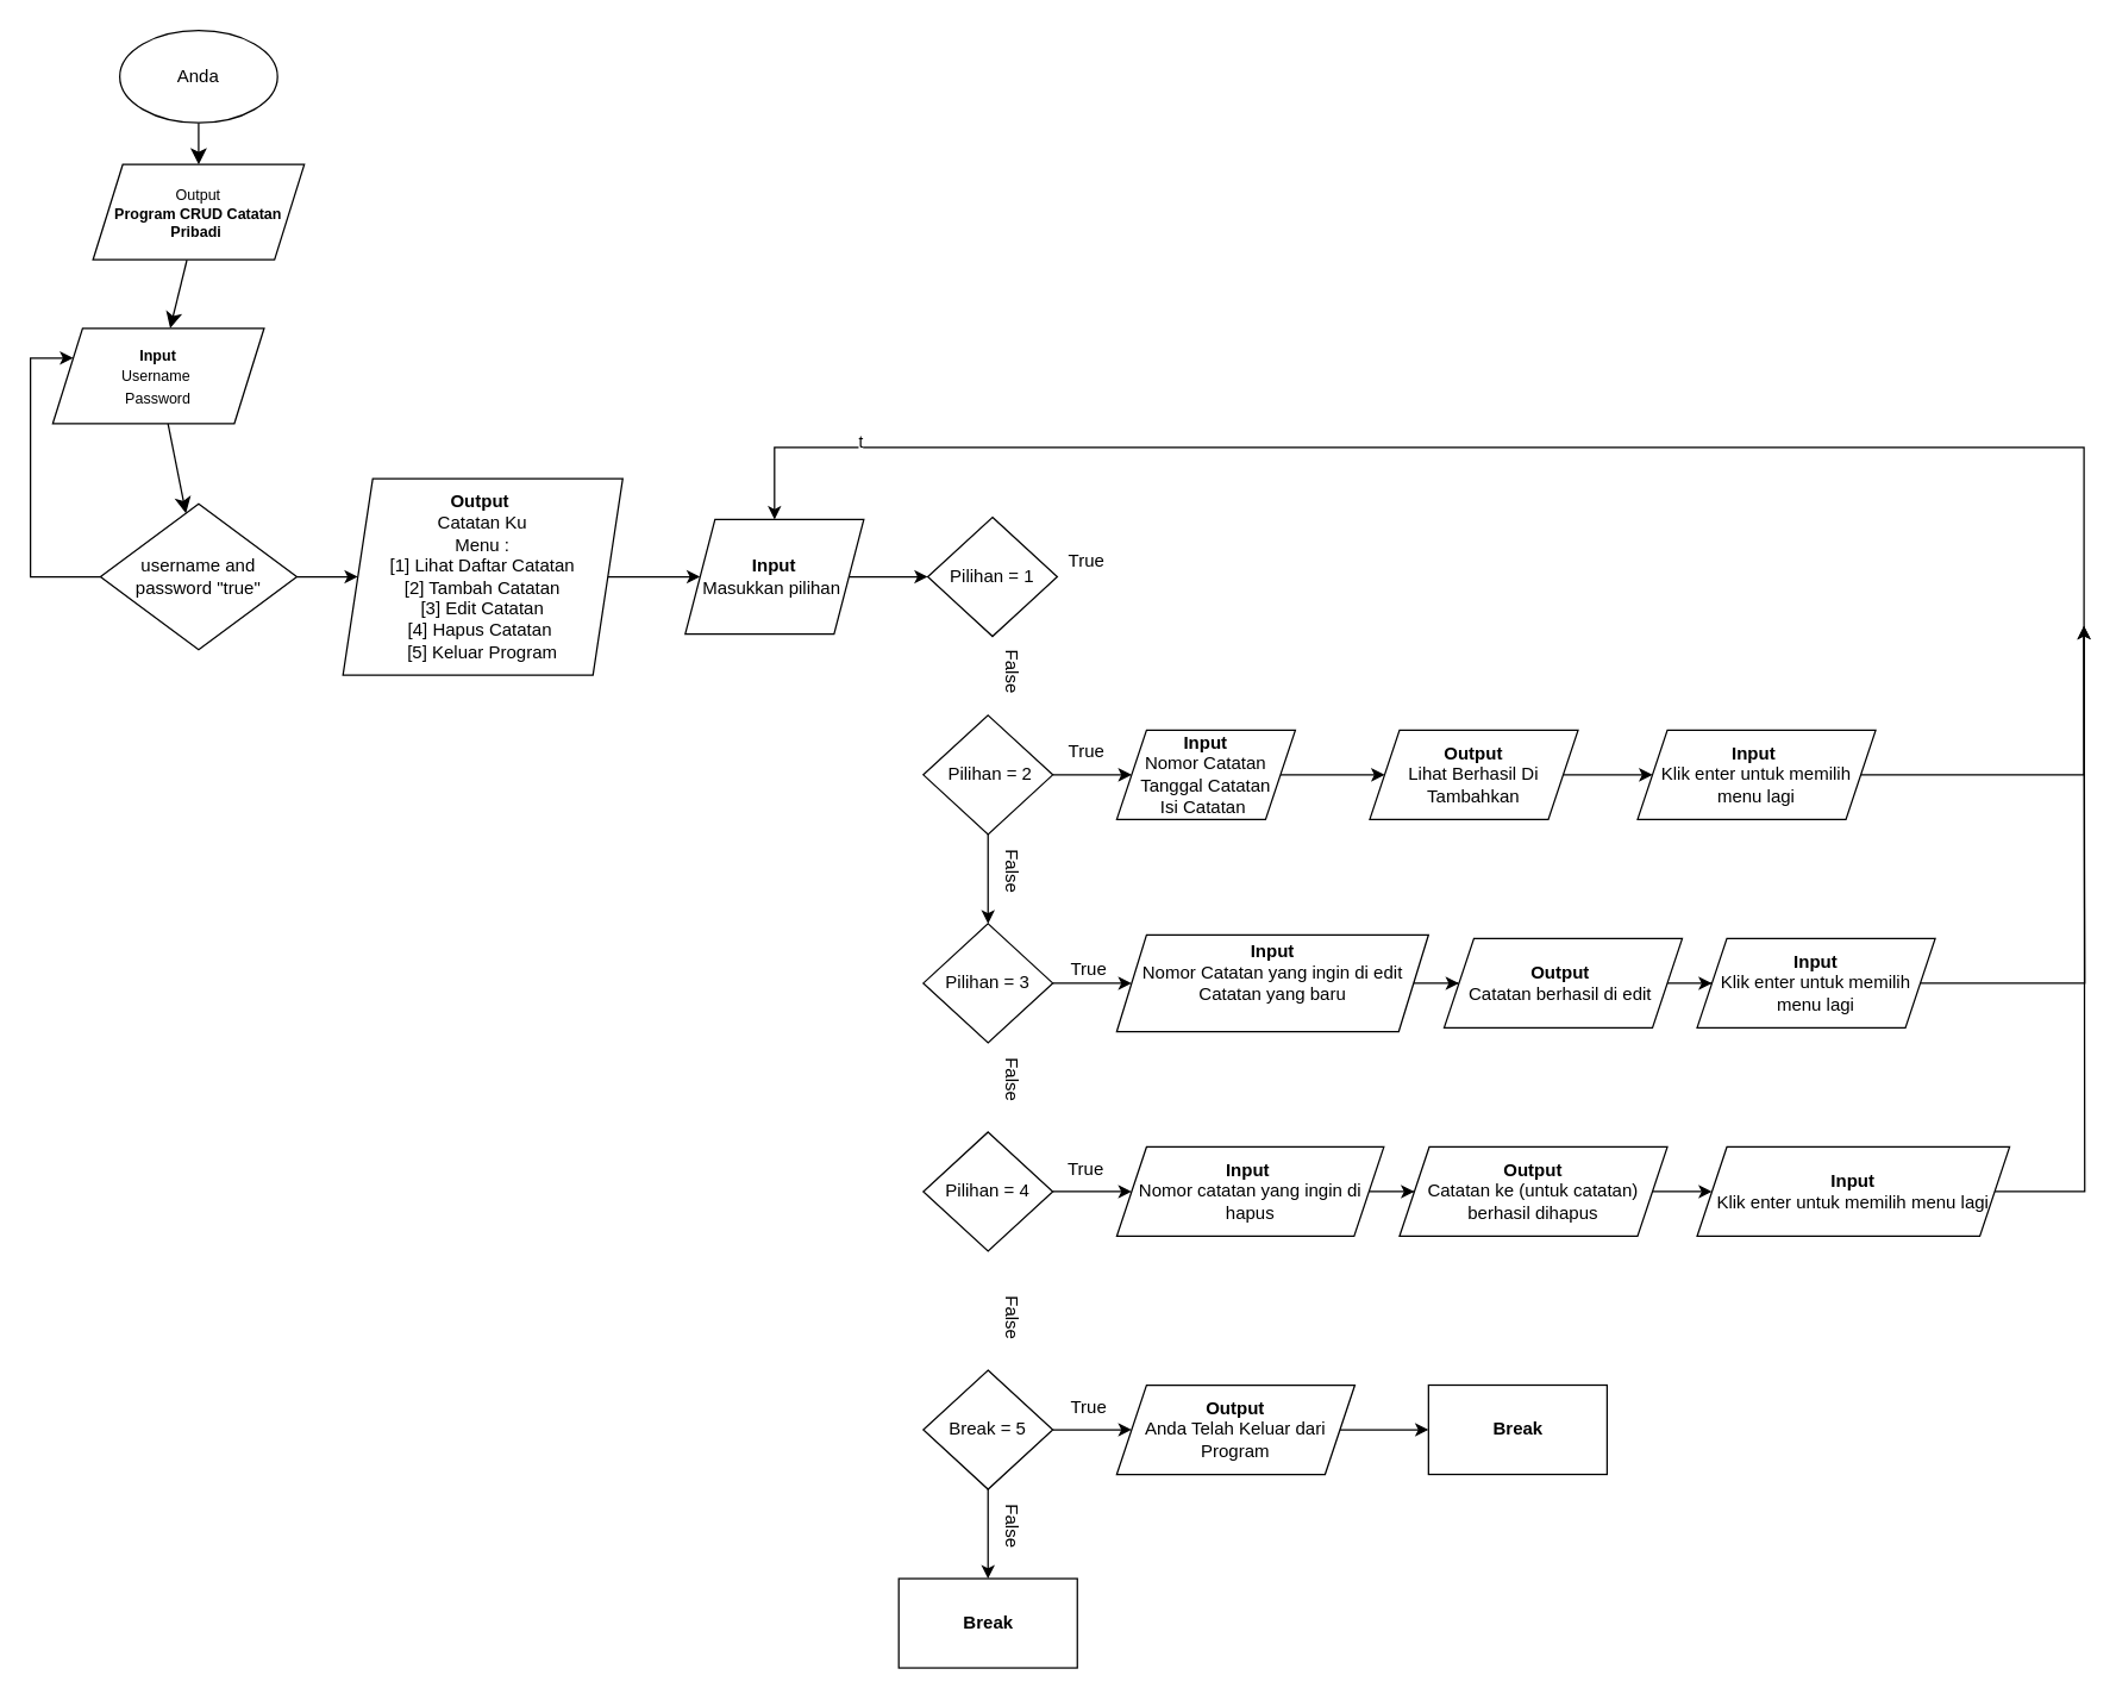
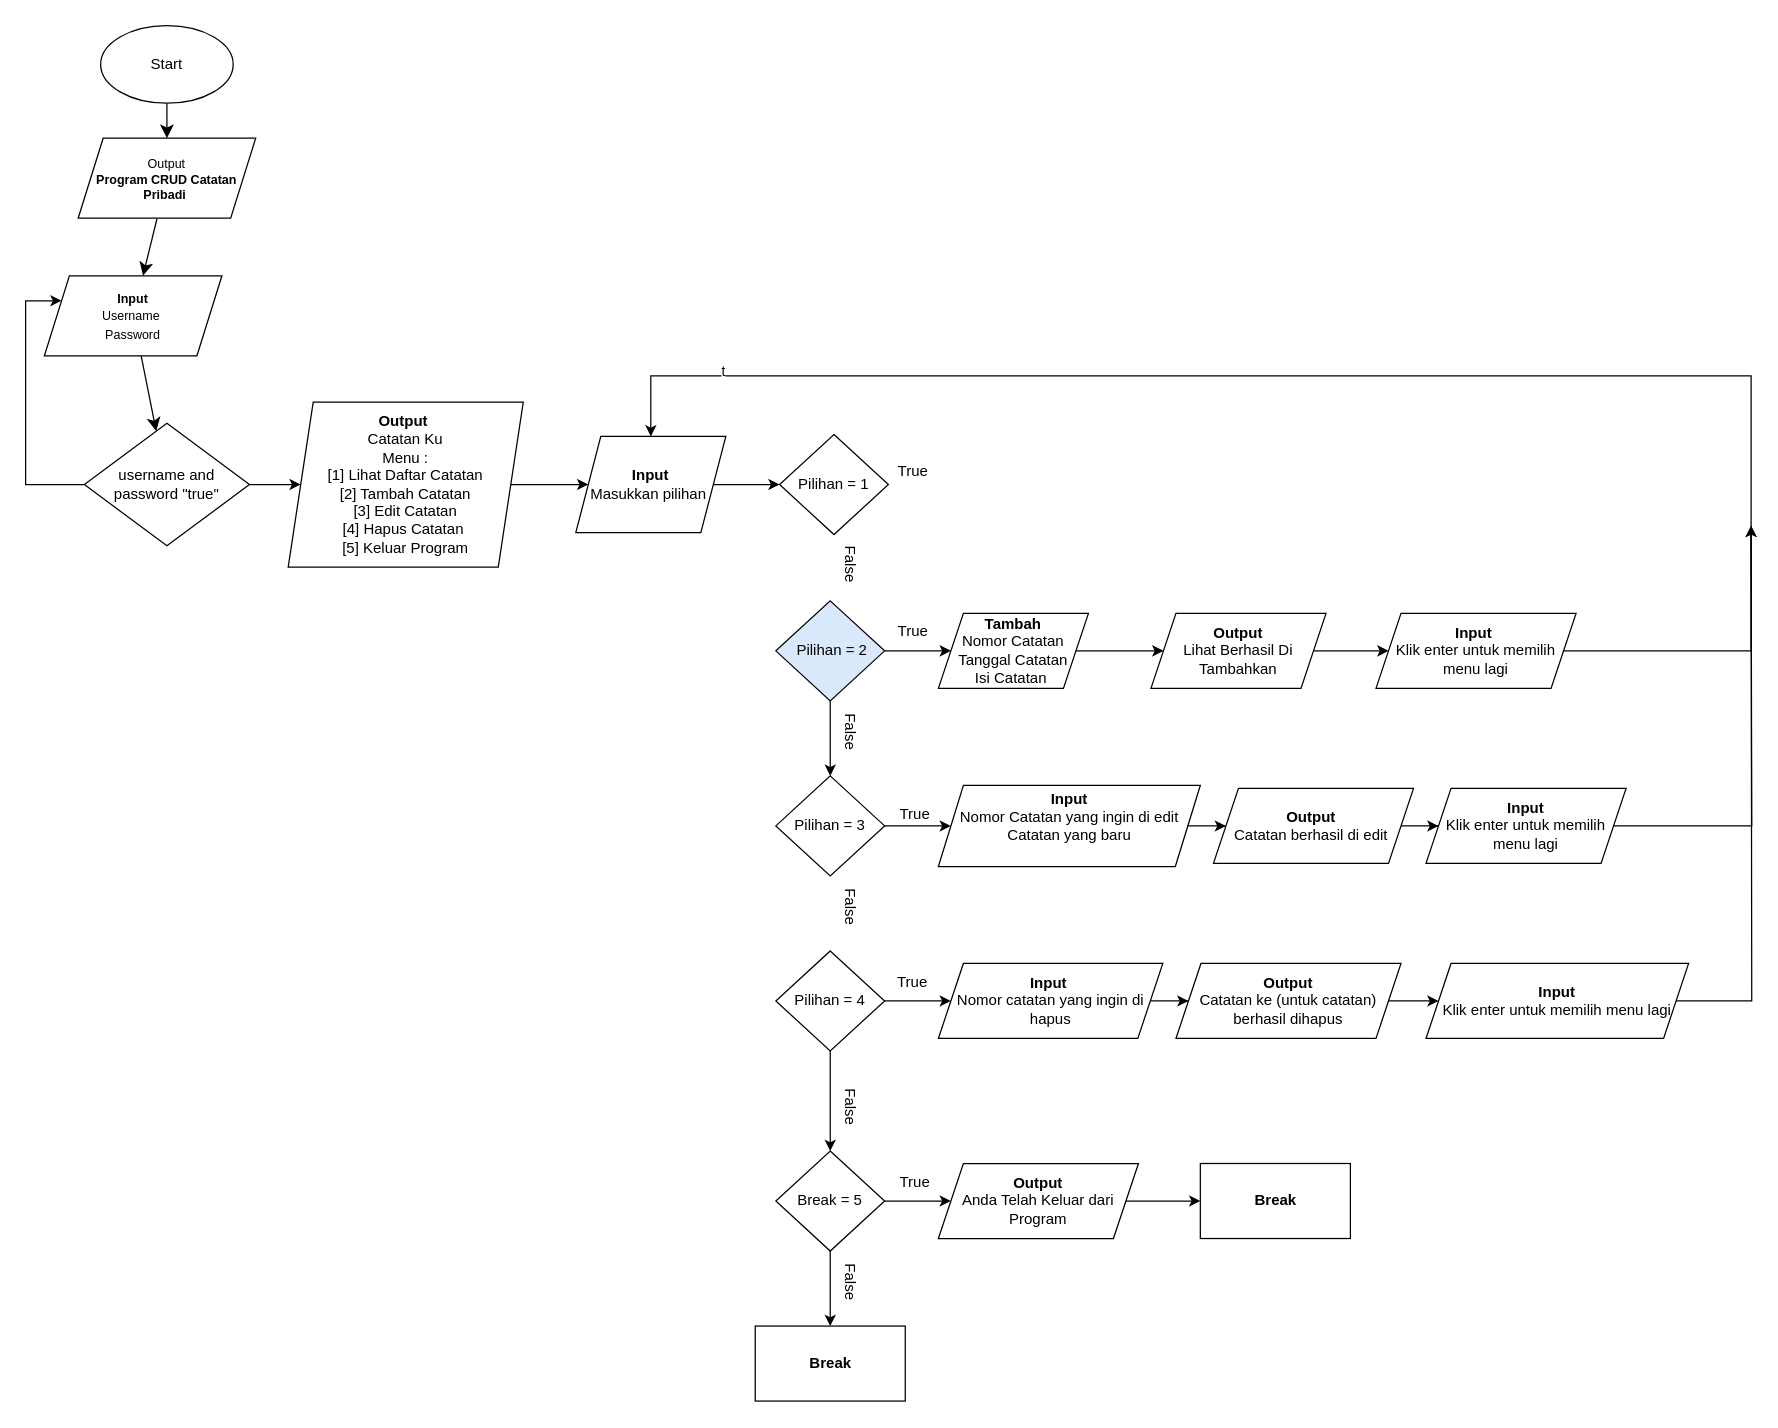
  <mxCell id="0" />
  <mxCell id="1" parent="0" />
  <mxCell id="2" value="" style="edgeStyle=none;curved=1;rounded=0;orthogonalLoop=1;jettySize=auto;html=1;fontSize=12;startSize=8;endSize=8;" parent="1" source="3" target="5" edge="1"><mxGeometry relative="1" as="geometry" /></mxCell>
- <mxCell id="3" value="Anda" style="ellipse;whiteSpace=wrap;html=1;" parent="1" vertex="1"><mxGeometry x="80" y="20" width="106" height="62" as="geometry" /></mxCell>
+ <mxCell id="3" value="Start" style="ellipse;whiteSpace=wrap;html=1;" parent="1" vertex="1"><mxGeometry x="80" y="20" width="106" height="62" as="geometry" /></mxCell>
  <mxCell id="4" value="" style="edgeStyle=none;curved=1;rounded=0;orthogonalLoop=1;jettySize=auto;html=1;fontSize=12;startSize=8;endSize=8;" parent="1" source="5" target="7" edge="1"><mxGeometry relative="1" as="geometry" /></mxCell>
  <mxCell id="5" value="&lt;font style=&quot;font-size: 10px;&quot;&gt;Output&lt;/font&gt;&lt;div style=&quot;font-size: 10px;&quot;&gt;&lt;b&gt;&lt;font style=&quot;font-size: 10px;&quot;&gt;Program CRUD Catatan Pribad&lt;/font&gt;&lt;span style=&quot;font-size: 10px;&quot;&gt;i&amp;nbsp;&lt;/span&gt;&lt;/b&gt;&lt;/div&gt;" style="shape=parallelogram;perimeter=parallelogramPerimeter;whiteSpace=wrap;html=1;fixedSize=1;" parent="1" vertex="1"><mxGeometry x="62" y="110" width="142" height="64" as="geometry" /></mxCell>
  <mxCell id="6" value="" style="edgeStyle=none;curved=1;rounded=0;orthogonalLoop=1;jettySize=auto;html=1;fontSize=12;startSize=8;endSize=8;" parent="1" source="7" target="10" edge="1"><mxGeometry relative="1" as="geometry" /></mxCell>
  <mxCell id="7" value="&lt;span style=&quot;font-size: 10px;&quot;&gt;&lt;b&gt;Input&lt;/b&gt;&lt;/span&gt;&lt;br&gt;&lt;div&gt;&lt;span style=&quot;font-size: 10px;&quot;&gt;Username&amp;nbsp;&lt;/span&gt;&lt;/div&gt;&lt;div&gt;&lt;span style=&quot;font-size: 10px;&quot;&gt;Password&lt;/span&gt;&lt;/div&gt;" style="shape=parallelogram;perimeter=parallelogramPerimeter;whiteSpace=wrap;html=1;fixedSize=1;" parent="1" vertex="1"><mxGeometry x="35" y="220" width="142" height="64" as="geometry" /></mxCell>
  <mxCell id="8" value="" style="edgeStyle=orthogonalEdgeStyle;rounded=0;orthogonalLoop=1;jettySize=auto;html=1;" parent="1" source="10" target="7" edge="1"><mxGeometry relative="1" as="geometry"><mxPoint x="0" y="240" as="targetPoint" /><Array as="points"><mxPoint x="20" y="387" /><mxPoint x="20" y="240" /></Array></mxGeometry></mxCell>
  <mxCell id="9" value="" style="edgeStyle=orthogonalEdgeStyle;rounded=0;orthogonalLoop=1;jettySize=auto;html=1;" parent="1" source="10" target="12" edge="1"><mxGeometry relative="1" as="geometry" /></mxCell>
  <mxCell id="10" value="username and password &quot;true&quot;" style="rhombus;whiteSpace=wrap;html=1;" parent="1" vertex="1"><mxGeometry x="67" y="338" width="132" height="98" as="geometry" /></mxCell>
  <mxCell id="11" value="" style="edgeStyle=orthogonalEdgeStyle;rounded=0;orthogonalLoop=1;jettySize=auto;html=1;" parent="1" source="12" target="42" edge="1"><mxGeometry relative="1" as="geometry" /></mxCell>
  <mxCell id="12" value="&lt;b&gt;Output&amp;nbsp;&lt;/b&gt;&lt;div&gt;Catatan Ku&lt;/div&gt;&lt;div&gt;Menu :&lt;/div&gt;&lt;div&gt;[1] Lihat Daftar Catatan&lt;/div&gt;&lt;div&gt;[2] Tambah Catatan&lt;/div&gt;&lt;div&gt;[3] Edit Catatan&lt;/div&gt;&lt;div&gt;[4] Hapus Catatan&amp;nbsp;&lt;/div&gt;&lt;div&gt;[5] Keluar Program&lt;/div&gt;" style="shape=parallelogram;perimeter=parallelogramPerimeter;whiteSpace=wrap;html=1;fixedSize=1;" parent="1" vertex="1"><mxGeometry x="230" y="321" width="188" height="132" as="geometry" /></mxCell>
  <mxCell id="13" value="Pilihan = 1" style="rhombus;whiteSpace=wrap;html=1;" parent="1" vertex="1"><mxGeometry x="623" y="347" width="87" height="80" as="geometry" /></mxCell>
  <mxCell id="14" value="" style="edgeStyle=orthogonalEdgeStyle;rounded=0;orthogonalLoop=1;jettySize=auto;html=1;" parent="1" source="16" target="20" edge="1"><mxGeometry relative="1" as="geometry" /></mxCell>
  <mxCell id="15" value="" style="edgeStyle=orthogonalEdgeStyle;rounded=0;orthogonalLoop=1;jettySize=auto;html=1;" parent="1" source="16" target="25" edge="1"><mxGeometry relative="1" as="geometry" /></mxCell>
- <mxCell id="16" value="&amp;nbsp;Pilihan = 2" style="rhombus;whiteSpace=wrap;html=1;" parent="1" vertex="1"><mxGeometry x="620" y="480" width="87" height="80" as="geometry" /></mxCell>
+ <mxCell id="16" value="&amp;nbsp;Pilihan = 2" style="rhombus;whiteSpace=wrap;html=1;fillColor=#dae8fc;" parent="1" vertex="1"><mxGeometry x="620" y="480" width="87" height="80" as="geometry" /></mxCell>
  <mxCell id="17" value="True" style="text;html=1;align=center;verticalAlign=middle;whiteSpace=wrap;rounded=0;" parent="1" vertex="1"><mxGeometry x="710" y="370" width="40" height="13" as="geometry" /></mxCell>
  <mxCell id="18" value="False" style="text;html=1;align=center;verticalAlign=middle;whiteSpace=wrap;rounded=0;rotation=90;" parent="1" vertex="1"><mxGeometry x="660" y="446" width="40" height="10" as="geometry" /></mxCell>
  <mxCell id="19" value="" style="edgeStyle=orthogonalEdgeStyle;rounded=0;orthogonalLoop=1;jettySize=auto;html=1;" parent="1" source="20" target="22" edge="1"><mxGeometry relative="1" as="geometry" /></mxCell>
- <mxCell id="20" value="&lt;b&gt;Input&lt;/b&gt;&lt;br&gt;&lt;div&gt;Nomor Catatan&lt;/div&gt;&lt;div&gt;Tanggal Catatan&lt;/div&gt;&lt;div&gt;Isi Catatan&amp;nbsp;&lt;/div&gt;" style="shape=parallelogram;perimeter=parallelogramPerimeter;whiteSpace=wrap;html=1;fixedSize=1;" parent="1" vertex="1"><mxGeometry x="750" y="490" width="120" height="60" as="geometry" /></mxCell>
+ <mxCell id="20" value="&lt;b&gt;Tambah&lt;/b&gt;&lt;br&gt;&lt;div&gt;Nomor Catatan&lt;/div&gt;&lt;div&gt;Tanggal Catatan&lt;/div&gt;&lt;div&gt;Isi Catatan&amp;nbsp;&lt;/div&gt;" style="shape=parallelogram;perimeter=parallelogramPerimeter;whiteSpace=wrap;html=1;fixedSize=1;" parent="1" vertex="1"><mxGeometry x="750" y="490" width="120" height="60" as="geometry" /></mxCell>
  <mxCell id="21" value="" style="edgeStyle=orthogonalEdgeStyle;rounded=0;orthogonalLoop=1;jettySize=auto;html=1;" parent="1" source="22" target="40" edge="1"><mxGeometry relative="1" as="geometry" /></mxCell>
  <mxCell id="22" value="&lt;b&gt;Output&lt;/b&gt;&lt;div&gt;Lihat Berhasil Di Tambahkan&lt;/div&gt;" style="shape=parallelogram;perimeter=parallelogramPerimeter;whiteSpace=wrap;html=1;fixedSize=1;" parent="1" vertex="1"><mxGeometry x="920" y="490" width="140" height="60" as="geometry" /></mxCell>
  <mxCell id="23" value="True" style="text;html=1;align=center;verticalAlign=middle;whiteSpace=wrap;rounded=0;" parent="1" vertex="1"><mxGeometry x="705" y="500" width="50" height="10" as="geometry" /></mxCell>
  <mxCell id="24" value="" style="edgeStyle=orthogonalEdgeStyle;rounded=0;orthogonalLoop=1;jettySize=auto;html=1;" parent="1" source="25" target="27" edge="1"><mxGeometry relative="1" as="geometry" /></mxCell>
  <mxCell id="25" value="Pilihan = 3" style="rhombus;whiteSpace=wrap;html=1;" parent="1" vertex="1"><mxGeometry x="620" y="620" width="87" height="80" as="geometry" /></mxCell>
  <mxCell id="26" value="" style="edgeStyle=orthogonalEdgeStyle;rounded=0;orthogonalLoop=1;jettySize=auto;html=1;" parent="1" source="27" target="29" edge="1"><mxGeometry relative="1" as="geometry" /></mxCell>
  <mxCell id="27" value="&lt;b&gt;Input&lt;/b&gt;&lt;div&gt;Nomor Catatan yang ingin di edit&lt;/div&gt;&lt;div&gt;Catatan yang baru&lt;/div&gt;&lt;div&gt;&lt;br&gt;&lt;/div&gt;" style="shape=parallelogram;perimeter=parallelogramPerimeter;whiteSpace=wrap;html=1;fixedSize=1;" parent="1" vertex="1"><mxGeometry x="750" y="627.5" width="209.5" height="65" as="geometry" /></mxCell>
  <mxCell id="28" value="" style="edgeStyle=orthogonalEdgeStyle;rounded=0;orthogonalLoop=1;jettySize=auto;html=1;" parent="1" source="29" target="54" edge="1"><mxGeometry relative="1" as="geometry" /></mxCell>
  <mxCell id="29" value="&lt;b&gt;Output&amp;nbsp;&lt;/b&gt;&lt;div&gt;Catatan berhasil di edit&amp;nbsp;&lt;/div&gt;" style="shape=parallelogram;perimeter=parallelogramPerimeter;whiteSpace=wrap;html=1;fixedSize=1;" parent="1" vertex="1"><mxGeometry x="970" y="630" width="160" height="60" as="geometry" /></mxCell>
  <mxCell id="30" value="False" style="text;html=1;align=center;verticalAlign=middle;whiteSpace=wrap;rounded=0;rotation=90;" parent="1" vertex="1"><mxGeometry x="655" y="580" width="50" height="10" as="geometry" /></mxCell>
  <mxCell id="31" value="" style="edgeStyle=orthogonalEdgeStyle;rounded=0;orthogonalLoop=1;jettySize=auto;html=1;" parent="1" source="33" target="35" edge="1"><mxGeometry relative="1" as="geometry" /></mxCell>
+ <mxCell id="32" value="" style="edgeStyle=orthogonalEdgeStyle;rounded=0;orthogonalLoop=1;jettySize=auto;html=1;" parent="1" source="33" target="45" edge="1"><mxGeometry relative="1" as="geometry" /></mxCell>
  <mxCell id="33" value="Pilihan = 4" style="rhombus;whiteSpace=wrap;html=1;" parent="1" vertex="1"><mxGeometry x="620" y="760" width="87" height="80" as="geometry" /></mxCell>
  <mxCell id="34" value="" style="edgeStyle=orthogonalEdgeStyle;rounded=0;orthogonalLoop=1;jettySize=auto;html=1;" parent="1" source="35" target="37" edge="1"><mxGeometry relative="1" as="geometry" /></mxCell>
  <mxCell id="35" value="&lt;b&gt;Input&amp;nbsp;&lt;/b&gt;&lt;div&gt;Nomor catatan yang ingin di hapus&lt;/div&gt;" style="shape=parallelogram;perimeter=parallelogramPerimeter;whiteSpace=wrap;html=1;fixedSize=1;" parent="1" vertex="1"><mxGeometry x="750" y="770" width="179.5" height="60" as="geometry" /></mxCell>
  <mxCell id="36" value="" style="edgeStyle=orthogonalEdgeStyle;rounded=0;orthogonalLoop=1;jettySize=auto;html=1;" parent="1" source="37" target="56" edge="1"><mxGeometry relative="1" as="geometry" /></mxCell>
  <mxCell id="37" value="&lt;b&gt;Output&lt;/b&gt;&lt;div&gt;Catatan ke (untuk catatan) berhasil dihapus&lt;/div&gt;" style="shape=parallelogram;perimeter=parallelogramPerimeter;whiteSpace=wrap;html=1;fixedSize=1;" parent="1" vertex="1"><mxGeometry x="940" y="770" width="180" height="60" as="geometry" /></mxCell>
  <mxCell id="38" value="" style="edgeStyle=orthogonalEdgeStyle;rounded=0;orthogonalLoop=1;jettySize=auto;html=1;entryX=0.5;entryY=0;entryDx=0;entryDy=0;" parent="1" source="40" target="42" edge="1"><mxGeometry relative="1" as="geometry"><mxPoint x="1360" y="130" as="targetPoint" /><Array as="points"><mxPoint x="1400" y="520" /><mxPoint x="1400" y="300" /><mxPoint x="520" y="300" /></Array></mxGeometry></mxCell>
  <mxCell id="39" value="t" style="edgeLabel;html=1;align=center;verticalAlign=middle;resizable=0;points=[];" parent="38" vertex="1" connectable="0"><mxGeometry x="0.832" y="-3" relative="1" as="geometry"><mxPoint x="-4" y="-1" as="offset" /></mxGeometry></mxCell>
  <mxCell id="40" value="&lt;b&gt;Input&amp;nbsp;&lt;/b&gt;&lt;div&gt;Klik enter untuk memilih menu lagi&lt;/div&gt;" style="shape=parallelogram;perimeter=parallelogramPerimeter;whiteSpace=wrap;html=1;fixedSize=1;" parent="1" vertex="1"><mxGeometry x="1100" y="490" width="160" height="60" as="geometry" /></mxCell>
  <mxCell id="41" value="" style="edgeStyle=orthogonalEdgeStyle;rounded=0;orthogonalLoop=1;jettySize=auto;html=1;" parent="1" source="42" target="13" edge="1"><mxGeometry relative="1" as="geometry" /></mxCell>
  <mxCell id="42" value="&lt;b&gt;Input&lt;/b&gt;&lt;div&gt;Masukkan pilihan&amp;nbsp;&lt;/div&gt;" style="shape=parallelogram;perimeter=parallelogramPerimeter;whiteSpace=wrap;html=1;fixedSize=1;" parent="1" vertex="1"><mxGeometry x="460" y="348.5" width="120" height="77" as="geometry" /></mxCell>
  <mxCell id="43" value="" style="edgeStyle=orthogonalEdgeStyle;rounded=0;orthogonalLoop=1;jettySize=auto;html=1;" parent="1" source="45" target="47" edge="1"><mxGeometry relative="1" as="geometry" /></mxCell>
  <mxCell id="44" value="" style="edgeStyle=orthogonalEdgeStyle;rounded=0;orthogonalLoop=1;jettySize=auto;html=1;" parent="1" source="45" target="57" edge="1"><mxGeometry relative="1" as="geometry" /></mxCell>
  <mxCell id="45" value="Break = 5" style="rhombus;whiteSpace=wrap;html=1;" parent="1" vertex="1"><mxGeometry x="620" y="920" width="87" height="80" as="geometry" /></mxCell>
  <mxCell id="46" value="" style="edgeStyle=orthogonalEdgeStyle;rounded=0;orthogonalLoop=1;jettySize=auto;html=1;" parent="1" source="47" target="58" edge="1"><mxGeometry relative="1" as="geometry" /></mxCell>
  <mxCell id="47" value="&lt;b&gt;Output&lt;/b&gt;&lt;div&gt;Anda Telah Keluar dari Program&lt;/div&gt;" style="shape=parallelogram;perimeter=parallelogramPerimeter;whiteSpace=wrap;html=1;fixedSize=1;" parent="1" vertex="1"><mxGeometry x="750" y="930" width="160" height="60" as="geometry" /></mxCell>
  <mxCell id="48" value="True" style="text;html=1;align=center;verticalAlign=middle;whiteSpace=wrap;rounded=0;" parent="1" vertex="1"><mxGeometry x="705" y="650" width="53" as="geometry" /></mxCell>
  <mxCell id="49" value="True" style="text;html=1;align=center;verticalAlign=middle;whiteSpace=wrap;rounded=0;" parent="1" vertex="1"><mxGeometry x="707" y="780" width="45" height="10" as="geometry" /></mxCell>
  <mxCell id="50" value="True" style="text;html=1;align=center;verticalAlign=middle;whiteSpace=wrap;rounded=0;" parent="1" vertex="1"><mxGeometry x="709" y="940" width="45" height="10" as="geometry" /></mxCell>
  <mxCell id="51" value="False" style="text;html=1;align=center;verticalAlign=middle;whiteSpace=wrap;rounded=0;rotation=90;" parent="1" vertex="1"><mxGeometry x="655" y="720" width="50" height="10" as="geometry" /></mxCell>
  <mxCell id="52" value="False" style="text;html=1;align=center;verticalAlign=middle;whiteSpace=wrap;rounded=0;rotation=90;" parent="1" vertex="1"><mxGeometry x="655" y="880" width="50" height="10" as="geometry" /></mxCell>
  <mxCell id="53" value="" style="edgeStyle=orthogonalEdgeStyle;rounded=0;orthogonalLoop=1;jettySize=auto;html=1;" parent="1" source="54" edge="1"><mxGeometry relative="1" as="geometry"><mxPoint x="1400" y="420" as="targetPoint" /></mxGeometry></mxCell>
  <mxCell id="54" value="&lt;b&gt;Input&lt;/b&gt;&lt;br&gt;&lt;div&gt;Klik enter untuk memilih menu lagi&lt;/div&gt;" style="shape=parallelogram;perimeter=parallelogramPerimeter;whiteSpace=wrap;html=1;fixedSize=1;" parent="1" vertex="1"><mxGeometry x="1140" y="630" width="160" height="60" as="geometry" /></mxCell>
  <mxCell id="55" value="" style="edgeStyle=orthogonalEdgeStyle;rounded=0;orthogonalLoop=1;jettySize=auto;html=1;" parent="1" source="56" edge="1"><mxGeometry relative="1" as="geometry"><mxPoint x="1400" y="420" as="targetPoint" /></mxGeometry></mxCell>
  <mxCell id="56" value="&lt;b&gt;Input&lt;/b&gt;&lt;div&gt;Klik enter untuk memilih menu lagi&lt;/div&gt;" style="shape=parallelogram;perimeter=parallelogramPerimeter;whiteSpace=wrap;html=1;fixedSize=1;" parent="1" vertex="1"><mxGeometry x="1140" y="770" width="210" height="60" as="geometry" /></mxCell>
  <mxCell id="57" value="&lt;b&gt;Break&lt;/b&gt;" style="whiteSpace=wrap;html=1;" parent="1" vertex="1"><mxGeometry x="603.5" y="1060" width="120" height="60" as="geometry" /></mxCell>
  <mxCell id="58" value="&lt;b&gt;Break&lt;/b&gt;" style="whiteSpace=wrap;html=1;" parent="1" vertex="1"><mxGeometry x="959.5" y="930" width="120" height="60" as="geometry" /></mxCell>
  <mxCell id="59" value="False" style="text;html=1;align=center;verticalAlign=middle;whiteSpace=wrap;rounded=0;rotation=90;" parent="1" vertex="1"><mxGeometry x="655" y="1020" width="50" height="10" as="geometry" /></mxCell>
